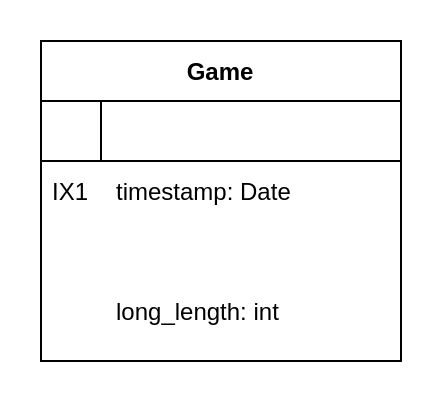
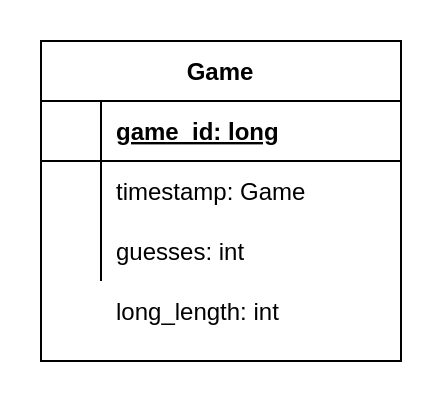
  <mxCell id="0" />
  <mxCell id="1" parent="0" />
  <mxCell id="2" value="Game" style="shape=table;startSize=30;container=1;collapsible=1;childLayout=tableLayout;fixedRows=1;rowLines=0;fontStyle=1;align=center;resizeLast=1;" vertex="1" parent="1"><mxGeometry x="20" y="20" width="180" height="160" as="geometry" /></mxCell>
  <mxCell id="3" value="" style="shape=partialRectangle;collapsible=0;dropTarget=0;pointerEvents=0;fillColor=none;top=0;left=0;bottom=1;right=0;points=[[0,0.5],[1,0.5]];portConstraint=eastwest;" vertex="1" parent="2"><mxGeometry y="30" width="180" height="30" as="geometry" /></mxCell>
+ <mxCell id="4" value="game_id: long" style="shape=partialRectangle;connectable=0;fillColor=none;top=0;left=0;bottom=0;right=0;align=left;spacingLeft=6;fontStyle=5;overflow=hidden;" vertex="1" parent="3"><mxGeometry x="30" width="150" height="30" as="geometry" /></mxCell>
  <mxCell id="5" value="" style="shape=partialRectangle;collapsible=0;dropTarget=0;pointerEvents=0;fillColor=none;top=0;left=0;bottom=0;right=0;points=[[0,0.5],[1,0.5]];portConstraint=eastwest;" vertex="1" parent="2"><mxGeometry y="60" width="180" height="30" as="geometry" /></mxCell>
- <mxCell id="6" value="IX1" style="shape=partialRectangle;connectable=0;fillColor=none;top=0;left=0;bottom=0;right=0;editable=1;overflow=hidden;" vertex="1" parent="5"><mxGeometry width="30" height="30" as="geometry" /></mxCell>
- <mxCell id="7" value="timestamp: Date" style="shape=partialRectangle;connectable=0;fillColor=none;top=0;left=0;bottom=0;right=0;align=left;spacingLeft=6;overflow=hidden;" vertex="1" parent="5"><mxGeometry x="30" width="150" height="30" as="geometry" /></mxCell>
+ <mxCell id="7" value="timestamp: Game" style="shape=partialRectangle;connectable=0;fillColor=none;top=0;left=0;bottom=0;right=0;align=left;spacingLeft=6;overflow=hidden;" vertex="1" parent="5"><mxGeometry x="30" width="150" height="30" as="geometry" /></mxCell>
  <mxCell id="8" value="" style="shape=partialRectangle;collapsible=0;dropTarget=0;pointerEvents=0;fillColor=none;top=0;left=0;bottom=0;right=0;points=[[0,0.5],[1,0.5]];portConstraint=eastwest;" vertex="1" parent="2"><mxGeometry y="90" width="180" height="30" as="geometry" /></mxCell>
  <mxCell id="9" value="" style="shape=partialRectangle;connectable=0;fillColor=none;top=0;left=0;bottom=0;right=0;editable=1;overflow=hidden;" vertex="1" parent="8"><mxGeometry width="30" height="30" as="geometry" /></mxCell>
+ <mxCell id="10" value="guesses: int" style="shape=partialRectangle;connectable=0;fillColor=none;top=0;left=0;bottom=0;right=0;align=left;spacingLeft=6;overflow=hidden;" vertex="1" parent="8"><mxGeometry x="30" width="150" height="30" as="geometry" /></mxCell>
  <mxCell id="11" value="" style="shape=partialRectangle;collapsible=0;dropTarget=0;pointerEvents=0;fillColor=none;top=0;left=0;bottom=0;right=0;points=[[0,0.5],[1,0.5]];portConstraint=eastwest;" vertex="1" parent="2"><mxGeometry y="120" width="180" height="30" as="geometry" /></mxCell>
  <mxCell id="12" value="long_length: int" style="shape=partialRectangle;connectable=0;fillColor=none;top=0;left=0;bottom=0;right=0;align=left;spacingLeft=6;overflow=hidden;" vertex="1" parent="11"><mxGeometry x="30" width="150" height="30" as="geometry" /></mxCell>
